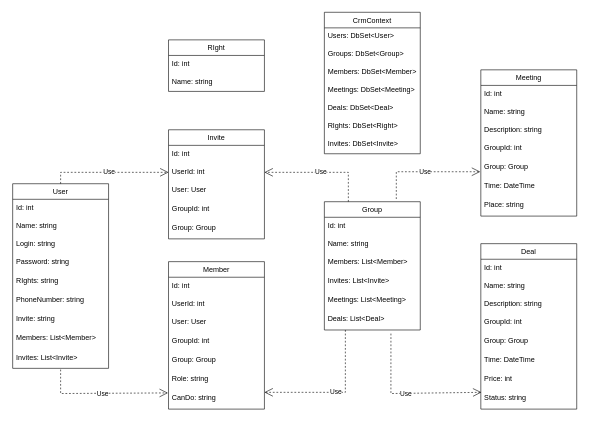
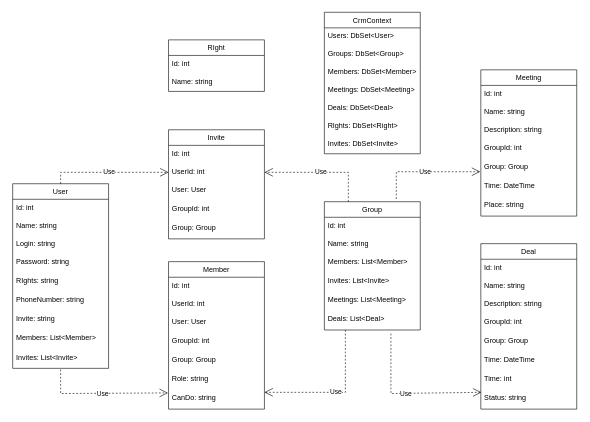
  <mxCell id="0" />
  <mxCell id="1" parent="0" />
  <mxCell id="2" value="User" style="swimlane;fontStyle=0;align=center;verticalAlign=top;childLayout=stackLayout;horizontal=1;startSize=26;horizontalStack=0;resizeParent=1;resizeLast=0;collapsible=1;marginBottom=0;rounded=0;shadow=0;strokeWidth=1;" vertex="1" parent="1"><mxGeometry x="20" y="306" width="160" height="308" as="geometry"><mxRectangle x="230" y="140" width="160" height="26" as="alternateBounds" /></mxGeometry></mxCell>
  <mxCell id="3" value="Id: int" style="text;align=left;verticalAlign=top;spacingLeft=4;spacingRight=4;overflow=hidden;rotatable=0;points=[[0,0.5],[1,0.5]];portConstraint=eastwest;" vertex="1" parent="2"><mxGeometry y="26" width="160" height="30" as="geometry" /></mxCell>
  <mxCell id="4" value="Name: string" style="text;align=left;verticalAlign=top;spacingLeft=4;spacingRight=4;overflow=hidden;rotatable=0;points=[[0,0.5],[1,0.5]];portConstraint=eastwest;rounded=0;shadow=0;html=0;" vertex="1" parent="2"><mxGeometry y="56" width="160" height="30" as="geometry" /></mxCell>
  <mxCell id="5" value="Login: string" style="text;align=left;verticalAlign=top;spacingLeft=4;spacingRight=4;overflow=hidden;rotatable=0;points=[[0,0.5],[1,0.5]];portConstraint=eastwest;rounded=0;shadow=0;html=0;" vertex="1" parent="2"><mxGeometry y="86" width="160" height="30" as="geometry" /></mxCell>
  <mxCell id="6" value="Password: string" style="text;align=left;verticalAlign=top;spacingLeft=4;spacingRight=4;overflow=hidden;rotatable=0;points=[[0,0.5],[1,0.5]];portConstraint=eastwest;rounded=0;shadow=0;html=0;" vertex="1" parent="2"><mxGeometry y="116" width="160" height="32" as="geometry" /></mxCell>
  <mxCell id="7" value="RIghts: string" style="text;align=left;verticalAlign=top;spacingLeft=4;spacingRight=4;overflow=hidden;rotatable=0;points=[[0,0.5],[1,0.5]];portConstraint=eastwest;rounded=0;shadow=0;html=0;" vertex="1" parent="2"><mxGeometry y="148" width="160" height="32" as="geometry" /></mxCell>
  <mxCell id="8" value="PhoneNumber: string" style="text;align=left;verticalAlign=top;spacingLeft=4;spacingRight=4;overflow=hidden;rotatable=0;points=[[0,0.5],[1,0.5]];portConstraint=eastwest;rounded=0;shadow=0;html=0;" vertex="1" parent="2"><mxGeometry y="180" width="160" height="32" as="geometry" /></mxCell>
  <mxCell id="9" value="Invite: string" style="text;align=left;verticalAlign=top;spacingLeft=4;spacingRight=4;overflow=hidden;rotatable=0;points=[[0,0.5],[1,0.5]];portConstraint=eastwest;rounded=0;shadow=0;html=0;" vertex="1" parent="2"><mxGeometry y="212" width="160" height="32" as="geometry" /></mxCell>
  <mxCell id="10" value="Members: List&lt;Member&gt;" style="text;align=left;verticalAlign=top;spacingLeft=4;spacingRight=4;overflow=hidden;rotatable=0;points=[[0,0.5],[1,0.5]];portConstraint=eastwest;rounded=0;shadow=0;html=0;" vertex="1" parent="2"><mxGeometry y="244" width="160" height="32" as="geometry" /></mxCell>
  <mxCell id="11" value="Invites: List&lt;Invite&gt;" style="text;align=left;verticalAlign=top;spacingLeft=4;spacingRight=4;overflow=hidden;rotatable=0;points=[[0,0.5],[1,0.5]];portConstraint=eastwest;rounded=0;shadow=0;html=0;" vertex="1" parent="2"><mxGeometry y="276" width="160" height="32" as="geometry" /></mxCell>
  <mxCell id="12" value="Member" style="swimlane;fontStyle=0;align=center;verticalAlign=top;childLayout=stackLayout;horizontal=1;startSize=26;horizontalStack=0;resizeParent=1;resizeLast=0;collapsible=1;marginBottom=0;rounded=0;shadow=0;strokeWidth=1;" vertex="1" parent="1"><mxGeometry x="280" y="436" width="160" height="246" as="geometry"><mxRectangle x="230" y="140" width="160" height="26" as="alternateBounds" /></mxGeometry></mxCell>
  <mxCell id="13" value="Id: int" style="text;align=left;verticalAlign=top;spacingLeft=4;spacingRight=4;overflow=hidden;rotatable=0;points=[[0,0.5],[1,0.5]];portConstraint=eastwest;" vertex="1" parent="12"><mxGeometry y="26" width="160" height="30" as="geometry" /></mxCell>
  <mxCell id="14" value="UserId: int" style="text;align=left;verticalAlign=top;spacingLeft=4;spacingRight=4;overflow=hidden;rotatable=0;points=[[0,0.5],[1,0.5]];portConstraint=eastwest;rounded=0;shadow=0;html=0;" vertex="1" parent="12"><mxGeometry y="56" width="160" height="30" as="geometry" /></mxCell>
  <mxCell id="15" value="User: User" style="text;align=left;verticalAlign=top;spacingLeft=4;spacingRight=4;overflow=hidden;rotatable=0;points=[[0,0.5],[1,0.5]];portConstraint=eastwest;rounded=0;shadow=0;html=0;" vertex="1" parent="12"><mxGeometry y="86" width="160" height="32" as="geometry" /></mxCell>
  <mxCell id="16" value="GroupId: int" style="text;align=left;verticalAlign=top;spacingLeft=4;spacingRight=4;overflow=hidden;rotatable=0;points=[[0,0.5],[1,0.5]];portConstraint=eastwest;rounded=0;shadow=0;html=0;" vertex="1" parent="12"><mxGeometry y="118" width="160" height="32" as="geometry" /></mxCell>
  <mxCell id="17" value="Group: Group" style="text;align=left;verticalAlign=top;spacingLeft=4;spacingRight=4;overflow=hidden;rotatable=0;points=[[0,0.5],[1,0.5]];portConstraint=eastwest;rounded=0;shadow=0;html=0;" vertex="1" parent="12"><mxGeometry y="150" width="160" height="32" as="geometry" /></mxCell>
  <mxCell id="18" value="Role: string" style="text;align=left;verticalAlign=top;spacingLeft=4;spacingRight=4;overflow=hidden;rotatable=0;points=[[0,0.5],[1,0.5]];portConstraint=eastwest;rounded=0;shadow=0;html=0;" vertex="1" parent="12"><mxGeometry y="182" width="160" height="32" as="geometry" /></mxCell>
  <mxCell id="19" value="CanDo: string" style="text;align=left;verticalAlign=top;spacingLeft=4;spacingRight=4;overflow=hidden;rotatable=0;points=[[0,0.5],[1,0.5]];portConstraint=eastwest;rounded=0;shadow=0;html=0;" vertex="1" parent="12"><mxGeometry y="214" width="160" height="32" as="geometry" /></mxCell>
  <mxCell id="20" value="RIght" style="swimlane;fontStyle=0;align=center;verticalAlign=top;childLayout=stackLayout;horizontal=1;startSize=26;horizontalStack=0;resizeParent=1;resizeLast=0;collapsible=1;marginBottom=0;rounded=0;shadow=0;strokeWidth=1;" vertex="1" parent="1"><mxGeometry x="280" y="66" width="160" height="86" as="geometry"><mxRectangle x="230" y="140" width="160" height="26" as="alternateBounds" /></mxGeometry></mxCell>
  <mxCell id="21" value="Id: int" style="text;align=left;verticalAlign=top;spacingLeft=4;spacingRight=4;overflow=hidden;rotatable=0;points=[[0,0.5],[1,0.5]];portConstraint=eastwest;" vertex="1" parent="20"><mxGeometry y="26" width="160" height="30" as="geometry" /></mxCell>
  <mxCell id="22" value="Name: string" style="text;align=left;verticalAlign=top;spacingLeft=4;spacingRight=4;overflow=hidden;rotatable=0;points=[[0,0.5],[1,0.5]];portConstraint=eastwest;rounded=0;shadow=0;html=0;" vertex="1" parent="20"><mxGeometry y="56" width="160" height="30" as="geometry" /></mxCell>
  <mxCell id="23" value="Meeting" style="swimlane;fontStyle=0;align=center;verticalAlign=top;childLayout=stackLayout;horizontal=1;startSize=26;horizontalStack=0;resizeParent=1;resizeLast=0;collapsible=1;marginBottom=0;rounded=0;shadow=0;strokeWidth=1;" vertex="1" parent="1"><mxGeometry x="801" y="116" width="160" height="244" as="geometry"><mxRectangle x="230" y="140" width="160" height="26" as="alternateBounds" /></mxGeometry></mxCell>
  <mxCell id="24" value="Id: int" style="text;align=left;verticalAlign=top;spacingLeft=4;spacingRight=4;overflow=hidden;rotatable=0;points=[[0,0.5],[1,0.5]];portConstraint=eastwest;" vertex="1" parent="23"><mxGeometry y="26" width="160" height="30" as="geometry" /></mxCell>
  <mxCell id="25" value="Name: string" style="text;align=left;verticalAlign=top;spacingLeft=4;spacingRight=4;overflow=hidden;rotatable=0;points=[[0,0.5],[1,0.5]];portConstraint=eastwest;rounded=0;shadow=0;html=0;" vertex="1" parent="23"><mxGeometry y="56" width="160" height="30" as="geometry" /></mxCell>
  <mxCell id="26" value="Description: string" style="text;align=left;verticalAlign=top;spacingLeft=4;spacingRight=4;overflow=hidden;rotatable=0;points=[[0,0.5],[1,0.5]];portConstraint=eastwest;rounded=0;shadow=0;html=0;" vertex="1" parent="23"><mxGeometry y="86" width="160" height="30" as="geometry" /></mxCell>
  <mxCell id="27" value="GroupId: int" style="text;align=left;verticalAlign=top;spacingLeft=4;spacingRight=4;overflow=hidden;rotatable=0;points=[[0,0.5],[1,0.5]];portConstraint=eastwest;rounded=0;shadow=0;html=0;" vertex="1" parent="23"><mxGeometry y="116" width="160" height="32" as="geometry" /></mxCell>
  <mxCell id="28" value="Group: Group" style="text;align=left;verticalAlign=top;spacingLeft=4;spacingRight=4;overflow=hidden;rotatable=0;points=[[0,0.5],[1,0.5]];portConstraint=eastwest;rounded=0;shadow=0;html=0;" vertex="1" parent="23"><mxGeometry y="148" width="160" height="32" as="geometry" /></mxCell>
  <mxCell id="29" value="Time: DateTime" style="text;align=left;verticalAlign=top;spacingLeft=4;spacingRight=4;overflow=hidden;rotatable=0;points=[[0,0.5],[1,0.5]];portConstraint=eastwest;rounded=0;shadow=0;html=0;" vertex="1" parent="23"><mxGeometry y="180" width="160" height="32" as="geometry" /></mxCell>
  <mxCell id="30" value="Place: string" style="text;align=left;verticalAlign=top;spacingLeft=4;spacingRight=4;overflow=hidden;rotatable=0;points=[[0,0.5],[1,0.5]];portConstraint=eastwest;rounded=0;shadow=0;html=0;" vertex="1" parent="23"><mxGeometry y="212" width="160" height="32" as="geometry" /></mxCell>
  <mxCell id="31" value="Invite" style="swimlane;fontStyle=0;align=center;verticalAlign=top;childLayout=stackLayout;horizontal=1;startSize=26;horizontalStack=0;resizeParent=1;resizeLast=0;collapsible=1;marginBottom=0;rounded=0;shadow=0;strokeWidth=1;" vertex="1" parent="1"><mxGeometry x="280" y="216" width="160" height="182" as="geometry"><mxRectangle x="230" y="140" width="160" height="26" as="alternateBounds" /></mxGeometry></mxCell>
  <mxCell id="32" value="Id: int" style="text;align=left;verticalAlign=top;spacingLeft=4;spacingRight=4;overflow=hidden;rotatable=0;points=[[0,0.5],[1,0.5]];portConstraint=eastwest;" vertex="1" parent="31"><mxGeometry y="26" width="160" height="30" as="geometry" /></mxCell>
  <mxCell id="33" value="UserId: int" style="text;align=left;verticalAlign=top;spacingLeft=4;spacingRight=4;overflow=hidden;rotatable=0;points=[[0,0.5],[1,0.5]];portConstraint=eastwest;rounded=0;shadow=0;html=0;" vertex="1" parent="31"><mxGeometry y="56" width="160" height="30" as="geometry" /></mxCell>
  <mxCell id="34" value="User: User" style="text;align=left;verticalAlign=top;spacingLeft=4;spacingRight=4;overflow=hidden;rotatable=0;points=[[0,0.5],[1,0.5]];portConstraint=eastwest;rounded=0;shadow=0;html=0;" vertex="1" parent="31"><mxGeometry y="86" width="160" height="32" as="geometry" /></mxCell>
  <mxCell id="35" value="GroupId: int" style="text;align=left;verticalAlign=top;spacingLeft=4;spacingRight=4;overflow=hidden;rotatable=0;points=[[0,0.5],[1,0.5]];portConstraint=eastwest;rounded=0;shadow=0;html=0;" vertex="1" parent="31"><mxGeometry y="118" width="160" height="32" as="geometry" /></mxCell>
  <mxCell id="36" value="Group: Group" style="text;align=left;verticalAlign=top;spacingLeft=4;spacingRight=4;overflow=hidden;rotatable=0;points=[[0,0.5],[1,0.5]];portConstraint=eastwest;rounded=0;shadow=0;html=0;" vertex="1" parent="31"><mxGeometry y="150" width="160" height="32" as="geometry" /></mxCell>
  <mxCell id="37" value="Group" style="swimlane;fontStyle=0;align=center;verticalAlign=top;childLayout=stackLayout;horizontal=1;startSize=26;horizontalStack=0;resizeParent=1;resizeLast=0;collapsible=1;marginBottom=0;rounded=0;shadow=0;strokeWidth=1;" vertex="1" parent="1"><mxGeometry x="540" y="336" width="160" height="214" as="geometry"><mxRectangle x="230" y="140" width="160" height="26" as="alternateBounds" /></mxGeometry></mxCell>
  <mxCell id="38" value="Id: int" style="text;align=left;verticalAlign=top;spacingLeft=4;spacingRight=4;overflow=hidden;rotatable=0;points=[[0,0.5],[1,0.5]];portConstraint=eastwest;" vertex="1" parent="37"><mxGeometry y="26" width="160" height="30" as="geometry" /></mxCell>
  <mxCell id="39" value="Name: string" style="text;align=left;verticalAlign=top;spacingLeft=4;spacingRight=4;overflow=hidden;rotatable=0;points=[[0,0.5],[1,0.5]];portConstraint=eastwest;rounded=0;shadow=0;html=0;" vertex="1" parent="37"><mxGeometry y="56" width="160" height="30" as="geometry" /></mxCell>
  <mxCell id="40" value="Members: List&lt;Member&gt;" style="text;align=left;verticalAlign=top;spacingLeft=4;spacingRight=4;overflow=hidden;rotatable=0;points=[[0,0.5],[1,0.5]];portConstraint=eastwest;rounded=0;shadow=0;html=0;" vertex="1" parent="37"><mxGeometry y="86" width="160" height="32" as="geometry" /></mxCell>
  <mxCell id="41" value="Invites: List&lt;Invite&gt;" style="text;align=left;verticalAlign=top;spacingLeft=4;spacingRight=4;overflow=hidden;rotatable=0;points=[[0,0.5],[1,0.5]];portConstraint=eastwest;rounded=0;shadow=0;html=0;" vertex="1" parent="37"><mxGeometry y="118" width="160" height="32" as="geometry" /></mxCell>
  <mxCell id="42" value="Meetings: List&lt;Meeting&gt;" style="text;align=left;verticalAlign=top;spacingLeft=4;spacingRight=4;overflow=hidden;rotatable=0;points=[[0,0.5],[1,0.5]];portConstraint=eastwest;rounded=0;shadow=0;html=0;" vertex="1" parent="37"><mxGeometry y="150" width="160" height="32" as="geometry" /></mxCell>
  <mxCell id="43" value="Deals: List&lt;Deal&gt;" style="text;align=left;verticalAlign=top;spacingLeft=4;spacingRight=4;overflow=hidden;rotatable=0;points=[[0,0.5],[1,0.5]];portConstraint=eastwest;rounded=0;shadow=0;html=0;" vertex="1" parent="37"><mxGeometry y="182" width="160" height="32" as="geometry" /></mxCell>
  <mxCell id="44" value="Deal" style="swimlane;fontStyle=0;align=center;verticalAlign=top;childLayout=stackLayout;horizontal=1;startSize=26;horizontalStack=0;resizeParent=1;resizeLast=0;collapsible=1;marginBottom=0;rounded=0;shadow=0;strokeWidth=1;" vertex="1" parent="1"><mxGeometry x="801" y="406" width="160" height="276" as="geometry"><mxRectangle x="230" y="140" width="160" height="26" as="alternateBounds" /></mxGeometry></mxCell>
  <mxCell id="45" value="Id: int" style="text;align=left;verticalAlign=top;spacingLeft=4;spacingRight=4;overflow=hidden;rotatable=0;points=[[0,0.5],[1,0.5]];portConstraint=eastwest;" vertex="1" parent="44"><mxGeometry y="26" width="160" height="30" as="geometry" /></mxCell>
  <mxCell id="46" value="Name: string" style="text;align=left;verticalAlign=top;spacingLeft=4;spacingRight=4;overflow=hidden;rotatable=0;points=[[0,0.5],[1,0.5]];portConstraint=eastwest;rounded=0;shadow=0;html=0;" vertex="1" parent="44"><mxGeometry y="56" width="160" height="30" as="geometry" /></mxCell>
  <mxCell id="47" value="Description: string" style="text;align=left;verticalAlign=top;spacingLeft=4;spacingRight=4;overflow=hidden;rotatable=0;points=[[0,0.5],[1,0.5]];portConstraint=eastwest;rounded=0;shadow=0;html=0;" vertex="1" parent="44"><mxGeometry y="86" width="160" height="30" as="geometry" /></mxCell>
  <mxCell id="48" value="GroupId: int" style="text;align=left;verticalAlign=top;spacingLeft=4;spacingRight=4;overflow=hidden;rotatable=0;points=[[0,0.5],[1,0.5]];portConstraint=eastwest;rounded=0;shadow=0;html=0;" vertex="1" parent="44"><mxGeometry y="116" width="160" height="32" as="geometry" /></mxCell>
  <mxCell id="49" value="Group: Group" style="text;align=left;verticalAlign=top;spacingLeft=4;spacingRight=4;overflow=hidden;rotatable=0;points=[[0,0.5],[1,0.5]];portConstraint=eastwest;rounded=0;shadow=0;html=0;" vertex="1" parent="44"><mxGeometry y="148" width="160" height="32" as="geometry" /></mxCell>
  <mxCell id="50" value="Time: DateTime" style="text;align=left;verticalAlign=top;spacingLeft=4;spacingRight=4;overflow=hidden;rotatable=0;points=[[0,0.5],[1,0.5]];portConstraint=eastwest;rounded=0;shadow=0;html=0;" vertex="1" parent="44"><mxGeometry y="180" width="160" height="32" as="geometry" /></mxCell>
- <mxCell id="51" value="Price: int" style="text;align=left;verticalAlign=top;spacingLeft=4;spacingRight=4;overflow=hidden;rotatable=0;points=[[0,0.5],[1,0.5]];portConstraint=eastwest;rounded=0;shadow=0;html=0;" vertex="1" parent="44"><mxGeometry y="212" width="160" height="32" as="geometry" /></mxCell>
+ <mxCell id="51" value="Time: int" style="text;align=left;verticalAlign=top;spacingLeft=4;spacingRight=4;overflow=hidden;rotatable=0;points=[[0,0.5],[1,0.5]];portConstraint=eastwest;rounded=0;shadow=0;html=0;" vertex="1" parent="44"><mxGeometry y="212" width="160" height="32" as="geometry" /></mxCell>
  <mxCell id="52" value="Status: string" style="text;align=left;verticalAlign=top;spacingLeft=4;spacingRight=4;overflow=hidden;rotatable=0;points=[[0,0.5],[1,0.5]];portConstraint=eastwest;rounded=0;shadow=0;html=0;" vertex="1" parent="44"><mxGeometry y="244" width="160" height="32" as="geometry" /></mxCell>
  <mxCell id="53" value="CrmContext" style="swimlane;fontStyle=0;align=center;verticalAlign=top;childLayout=stackLayout;horizontal=1;startSize=26;horizontalStack=0;resizeParent=1;resizeLast=0;collapsible=1;marginBottom=0;rounded=0;shadow=0;strokeWidth=1;" vertex="1" parent="1"><mxGeometry x="540" y="20" width="160" height="236" as="geometry"><mxRectangle x="230" y="140" width="160" height="26" as="alternateBounds" /></mxGeometry></mxCell>
  <mxCell id="54" value="Users: DbSet&lt;User&gt;" style="text;align=left;verticalAlign=top;spacingLeft=4;spacingRight=4;overflow=hidden;rotatable=0;points=[[0,0.5],[1,0.5]];portConstraint=eastwest;" vertex="1" parent="53"><mxGeometry y="26" width="160" height="30" as="geometry" /></mxCell>
  <mxCell id="55" value="Groups: DbSet&lt;Group&gt;" style="text;align=left;verticalAlign=top;spacingLeft=4;spacingRight=4;overflow=hidden;rotatable=0;points=[[0,0.5],[1,0.5]];portConstraint=eastwest;" vertex="1" parent="53"><mxGeometry y="56" width="160" height="30" as="geometry" /></mxCell>
  <mxCell id="56" value="Members: DbSet&lt;Member&gt;" style="text;align=left;verticalAlign=top;spacingLeft=4;spacingRight=4;overflow=hidden;rotatable=0;points=[[0,0.5],[1,0.5]];portConstraint=eastwest;" vertex="1" parent="53"><mxGeometry y="86" width="160" height="30" as="geometry" /></mxCell>
  <mxCell id="57" value="Meetings: DbSet&lt;Meeting&gt;" style="text;align=left;verticalAlign=top;spacingLeft=4;spacingRight=4;overflow=hidden;rotatable=0;points=[[0,0.5],[1,0.5]];portConstraint=eastwest;" vertex="1" parent="53"><mxGeometry y="116" width="160" height="30" as="geometry" /></mxCell>
  <mxCell id="58" value="Deals: DbSet&lt;Deal&gt;" style="text;align=left;verticalAlign=top;spacingLeft=4;spacingRight=4;overflow=hidden;rotatable=0;points=[[0,0.5],[1,0.5]];portConstraint=eastwest;" vertex="1" parent="53"><mxGeometry y="146" width="160" height="30" as="geometry" /></mxCell>
  <mxCell id="59" value="RIghts: DbSet&lt;Right&gt;" style="text;align=left;verticalAlign=top;spacingLeft=4;spacingRight=4;overflow=hidden;rotatable=0;points=[[0,0.5],[1,0.5]];portConstraint=eastwest;" vertex="1" parent="53"><mxGeometry y="176" width="160" height="30" as="geometry" /></mxCell>
  <mxCell id="60" value="Invites: DbSet&lt;Invite&gt;" style="text;align=left;verticalAlign=top;spacingLeft=4;spacingRight=4;overflow=hidden;rotatable=0;points=[[0,0.5],[1,0.5]];portConstraint=eastwest;" vertex="1" parent="53"><mxGeometry y="206" width="160" height="30" as="geometry" /></mxCell>
  <mxCell id="61" value="Use" style="endArrow=open;endSize=12;dashed=1;html=1;rounded=0;entryX=0;entryY=0.5;entryDx=0;entryDy=0;" edge="1" parent="1"><mxGeometry width="160" relative="1" as="geometry"><mxPoint x="100" y="306" as="sourcePoint" /><mxPoint x="280" y="287" as="targetPoint" /><Array as="points"><mxPoint x="100" y="287" /></Array></mxGeometry></mxCell>
  <mxCell id="62" value="Use" style="endArrow=open;endSize=12;dashed=1;html=1;rounded=0;entryX=-0.006;entryY=0.156;entryDx=0;entryDy=0;entryPerimeter=0;exitX=0.5;exitY=1.063;exitDx=0;exitDy=0;exitPerimeter=0;" edge="1" parent="1" source="11" target="19"><mxGeometry width="160" relative="1" as="geometry"><mxPoint x="60" y="646" as="sourcePoint" /><mxPoint x="270" y="646" as="targetPoint" /><Array as="points"><mxPoint x="100" y="656" /></Array></mxGeometry></mxCell>
  <mxCell id="63" value="Use" style="endArrow=open;endSize=12;dashed=1;html=1;rounded=0;exitX=0.25;exitY=0;exitDx=0;exitDy=0;entryX=1;entryY=0.5;entryDx=0;entryDy=0;" edge="1" parent="1" source="37" target="33"><mxGeometry width="160" relative="1" as="geometry"><mxPoint x="110" y="316" as="sourcePoint" /><mxPoint x="460" y="286" as="targetPoint" /><Array as="points"><mxPoint x="580" y="287" /></Array></mxGeometry></mxCell>
  <mxCell id="64" value="Use" style="endArrow=open;endSize=12;dashed=1;html=1;rounded=0;exitX=0.219;exitY=1;exitDx=0;exitDy=0;exitPerimeter=0;" edge="1" parent="1" source="43"><mxGeometry width="160" relative="1" as="geometry"><mxPoint x="576" y="556" as="sourcePoint" /><mxPoint x="440" y="654" as="targetPoint" /><Array as="points"><mxPoint x="575" y="654" /></Array></mxGeometry></mxCell>
  <mxCell id="65" value="Use" style="endArrow=open;endSize=12;dashed=1;html=1;rounded=0;exitX=0.25;exitY=0;exitDx=0;exitDy=0;" edge="1" parent="1"><mxGeometry width="160" relative="1" as="geometry"><mxPoint x="660" y="331.5" as="sourcePoint" /><mxPoint x="800" y="286" as="targetPoint" /><Array as="points"><mxPoint x="660" y="286" /></Array></mxGeometry></mxCell>
  <mxCell id="66" value="Use" style="endArrow=open;endSize=12;dashed=1;html=1;rounded=0;exitX=0.688;exitY=1.063;exitDx=0;exitDy=0;exitPerimeter=0;entryX=0.006;entryY=0.125;entryDx=0;entryDy=0;entryPerimeter=0;" edge="1" parent="1" target="52"><mxGeometry width="160" relative="1" as="geometry"><mxPoint x="651.04" y="555.996" as="sourcePoint" /><mxPoint x="801" y="649.98" as="targetPoint" /><Array as="points"><mxPoint x="651" y="656" /></Array></mxGeometry></mxCell>
